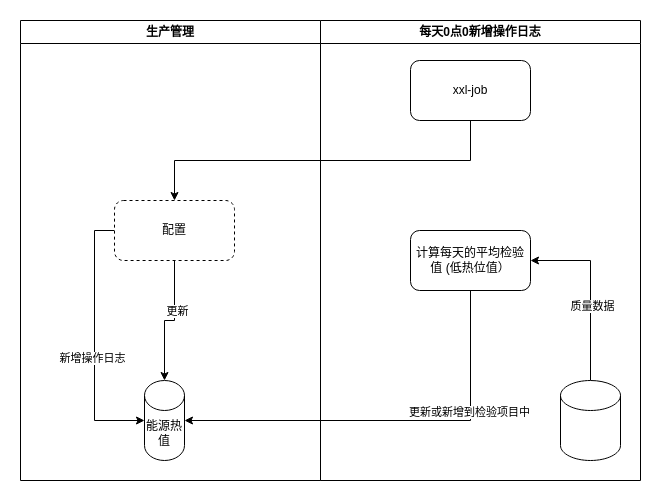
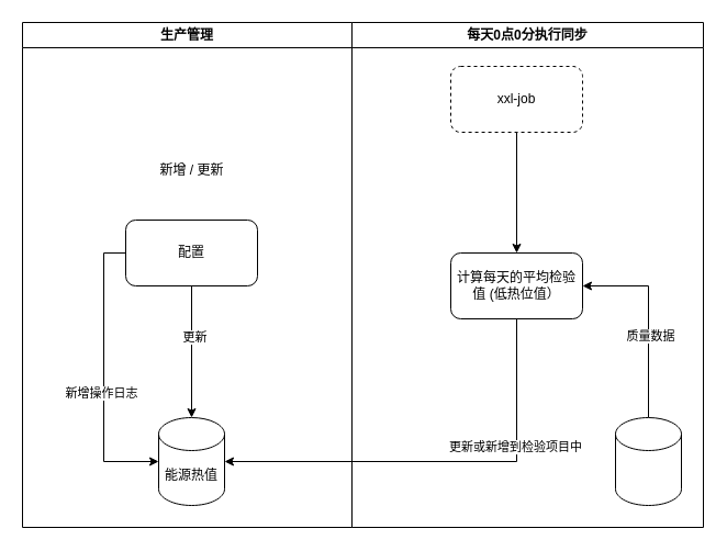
  <mxCell id="0" />
  <mxCell id="1" parent="0" />
  <mxCell id="2" style="edgeStyle=orthogonalEdgeStyle;rounded=0;orthogonalLoop=1;jettySize=auto;html=1;exitX=0;exitY=0.5;exitDx=0;exitDy=0;entryX=0;entryY=0.5;entryDx=0;entryDy=0;entryPerimeter=0;" edge="1" parent="1" source="6" target="8"><mxGeometry relative="1" as="geometry"><mxPoint x="70" y="290" as="targetPoint" /></mxGeometry></mxCell>
  <mxCell id="3" value="新增操作日志" style="edgeLabel;html=1;align=center;verticalAlign=middle;resizable=0;points=[];" vertex="1" connectable="0" parent="2"><mxGeometry x="0.13" y="-3" relative="1" as="geometry"><mxPoint as="offset" /></mxGeometry></mxCell>
  <mxCell id="4" style="edgeStyle=orthogonalEdgeStyle;rounded=0;orthogonalLoop=1;jettySize=auto;html=1;exitX=0.5;exitY=1;exitDx=0;exitDy=0;entryX=0.5;entryY=0;entryDx=0;entryDy=0;entryPerimeter=0;" edge="1" parent="1" source="6" target="8"><mxGeometry relative="1" as="geometry" /></mxCell>
  <mxCell id="5" value="更新" style="edgeLabel;html=1;align=center;verticalAlign=middle;resizable=0;points=[];" vertex="1" connectable="0" parent="4"><mxGeometry x="-0.23" y="2" relative="1" as="geometry"><mxPoint as="offset" /></mxGeometry></mxCell>
- <mxCell id="6" value="配置" style="rounded=1;whiteSpace=wrap;html=1;dashed=1;" vertex="1" parent="1"><mxGeometry x="114" y="200" width="120" height="60" as="geometry" /></mxCell>
+ <mxCell id="6" value="配置" style="rounded=1;whiteSpace=wrap;html=1;" vertex="1" parent="1"><mxGeometry x="114" y="200" width="120" height="60" as="geometry" /></mxCell>
  <mxCell id="7" value="生产管理" style="swimlane;whiteSpace=wrap;html=1;" vertex="1" parent="1"><mxGeometry x="20" y="20" width="300" height="460" as="geometry" /></mxCell>
- <mxCell id="8" value="能源热值" style="shape=cylinder3;whiteSpace=wrap;html=1;boundedLbl=1;backgroundOutline=1;size=15;" vertex="1" parent="7"><mxGeometry x="124" y="360" width="40" height="80" as="geometry" /></mxCell>
- <mxCell id="10" value="每天0点0新增操作日志" style="swimlane;whiteSpace=wrap;html=1;" vertex="1" parent="1"><mxGeometry x="320" y="20" width="320" height="460" as="geometry" /></mxCell>
- <mxCell id="11" style="edgeStyle=orthogonalEdgeStyle;rounded=0;orthogonalLoop=1;jettySize=auto;html=1;exitX=0.5;exitY=1;exitDx=0;exitDy=0;" edge="1" parent="10" source="12" target="6"><mxGeometry relative="1" as="geometry" /></mxCell>
- <mxCell id="12" value="xxl-job" style="rounded=1;whiteSpace=wrap;html=1;" vertex="1" parent="10"><mxGeometry x="90" y="40" width="120" height="60" as="geometry" /></mxCell>
+ <mxCell id="8" value="能源热值" style="shape=cylinder3;whiteSpace=wrap;html=1;boundedLbl=1;backgroundOutline=1;size=15;" vertex="1" parent="7"><mxGeometry x="124" y="360" width="60" height="80" as="geometry" /></mxCell>
+ <mxCell id="9" value="新增 / 更新" style="text;html=1;align=center;verticalAlign=middle;resizable=0;points=[];autosize=1;strokeColor=none;fillColor=none;" vertex="1" parent="7"><mxGeometry x="114" y="120" width="80" height="30" as="geometry" /></mxCell>
+ <mxCell id="10" value="每天0点0分执行同步" style="swimlane;whiteSpace=wrap;html=1;" vertex="1" parent="1"><mxGeometry x="320" y="20" width="320" height="460" as="geometry" /></mxCell>
+ <mxCell id="11" style="edgeStyle=orthogonalEdgeStyle;rounded=0;orthogonalLoop=1;jettySize=auto;html=1;exitX=0.5;exitY=1;exitDx=0;exitDy=0;" edge="1" parent="10" source="12" target="13"><mxGeometry relative="1" as="geometry" /></mxCell>
+ <mxCell id="12" value="xxl-job" style="rounded=1;whiteSpace=wrap;html=1;dashed=1;" vertex="1" parent="10"><mxGeometry x="90" y="40" width="120" height="60" as="geometry" /></mxCell>
  <mxCell id="13" value="计算每天的平均检验值 (低热位值）" style="rounded=1;whiteSpace=wrap;html=1;" vertex="1" parent="10"><mxGeometry x="90" y="210" width="120" height="60" as="geometry" /></mxCell>
  <mxCell id="14" style="edgeStyle=orthogonalEdgeStyle;rounded=0;orthogonalLoop=1;jettySize=auto;html=1;exitX=0.5;exitY=0;exitDx=0;exitDy=0;exitPerimeter=0;entryX=1;entryY=0.5;entryDx=0;entryDy=0;" edge="1" parent="10" source="16" target="13"><mxGeometry relative="1" as="geometry" /></mxCell>
  <mxCell id="15" value="质量数据" style="edgeLabel;html=1;align=center;verticalAlign=middle;resizable=0;points=[];" vertex="1" connectable="0" parent="14"><mxGeometry x="-0.171" y="-1" relative="1" as="geometry"><mxPoint as="offset" /></mxGeometry></mxCell>
  <mxCell id="16" value="" style="shape=cylinder3;whiteSpace=wrap;html=1;boundedLbl=1;backgroundOutline=1;size=15;" vertex="1" parent="10"><mxGeometry x="240" y="360" width="60" height="80" as="geometry" /></mxCell>
  <mxCell id="17" style="edgeStyle=orthogonalEdgeStyle;rounded=0;orthogonalLoop=1;jettySize=auto;html=1;exitX=0.5;exitY=1;exitDx=0;exitDy=0;entryX=1;entryY=0.5;entryDx=0;entryDy=0;entryPerimeter=0;" edge="1" parent="1" source="13" target="8"><mxGeometry relative="1" as="geometry" /></mxCell>
  <mxCell id="18" value="更新或新增到检验项目中" style="edgeLabel;html=1;align=center;verticalAlign=middle;resizable=0;points=[];" vertex="1" connectable="0" parent="17"><mxGeometry x="-0.416" y="-2" relative="1" as="geometry"><mxPoint as="offset" /></mxGeometry></mxCell>
